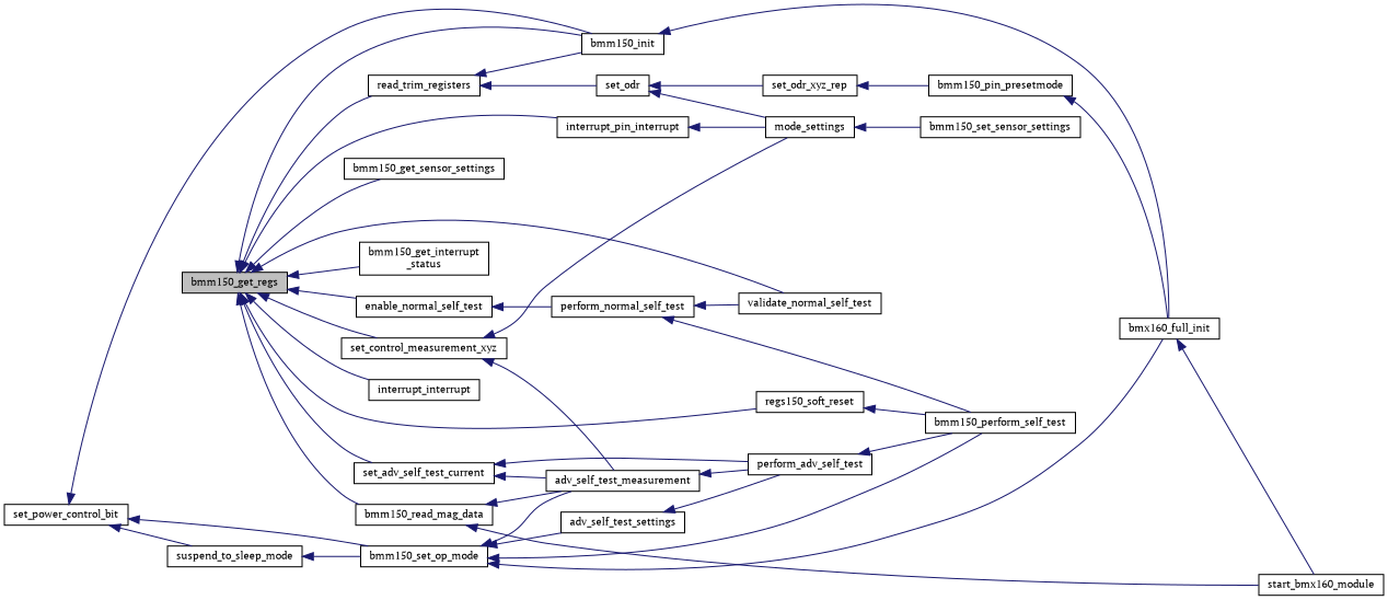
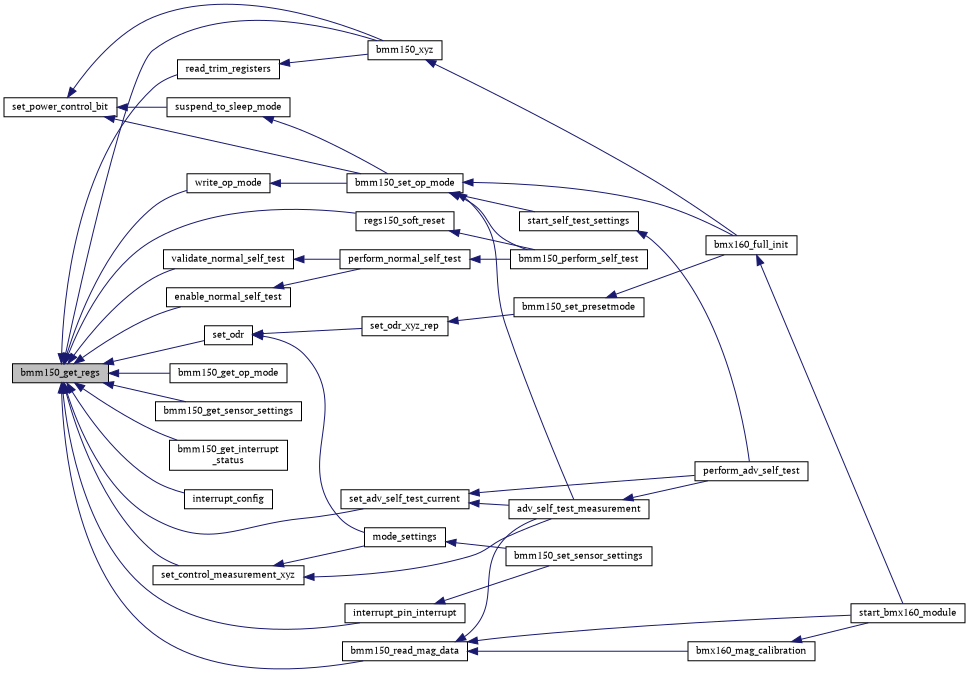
  digraph {
    fontname="PT Serif"
    rankdir=LR
    node [color=black fillcolor=white fontname="PT Serif" fontsize=10 shape=record style=filled]
    edge [color=midnightblue dir=back fontname="PT Serif" fontsize=10 labelfontname=Helvetica labelfontsize=10 style=solid]
    n1 [fillcolor=grey75 fontcolor=black height=0.2 label=bmm150_get_regs width=0.4]
-   n2 [height=0.2 label=bmm150_init width=0.4]
+   n2 [height=0.2 label=bmm150_xyz width=0.4]
    n3 [height=0.2 label=regs150_soft_reset width=0.4]
+   n4 [height=0.2 label=bmm150_get_op_mode width=0.4]
    n5 [height=0.2 label=bmm150_get_sensor_settings width=0.4]
    n6 [height=0.2 label=bmm150_read_mag_data width=0.4]
    n7 [height=0.2 label="bmm150_get_interrupt\l_status" width=0.4]
    n8 [height=0.2 label=read_trim_registers width=0.4]
+   n9 [height=0.2 label=write_op_mode width=0.4]
    n10 [height=0.2 label=set_odr width=0.4]
    n11 [height=0.2 label=set_control_measurement_xyz width=0.4]
    n12 [height=0.2 label=interrupt_pin_interrupt width=0.4]
-   n13 [height=0.2 label=interrupt_interrupt width=0.4]
+   n13 [height=0.2 label=interrupt_config width=0.4]
    n14 [height=0.2 label=enable_normal_self_test width=0.4]
    n15 [height=0.2 label=validate_normal_self_test width=0.4]
    n16 [height=0.2 label=set_adv_self_test_current width=0.4]
    n17 [height=0.2 label=bmx160_full_init width=0.4]
    n18 [height=0.2 label=bmm150_perform_self_test width=0.4]
    n19 [height=0.2 label=start_bmx160_module width=0.4]
    n20 [height=0.2 label=adv_self_test_measurement width=0.4]
+   n21 [height=0.2 label=bmx160_mag_calibration width=0.4]
    n22 [height=0.2 label=set_power_control_bit width=0.4]
    n23 [height=0.2 label=bmm150_set_op_mode width=0.4]
    n24 [height=0.2 label=suspend_to_sleep_mode width=0.4]
    n25 [height=0.2 label=set_odr_xyz_rep width=0.4]
    n26 [height=0.2 label=mode_settings width=0.4]
    n27 [height=0.2 label=bmm150_set_sensor_settings width=0.4]
    n28 [height=0.2 label=perform_normal_self_test width=0.4]
    n29 [height=0.2 label=perform_adv_self_test width=0.4]
-   n30 [height=0.2 label=adv_self_test_settings width=0.4]
-   n31 [height=0.2 label=bmm150_pin_presetmode width=0.4]
+   n30 [height=0.2 label=start_self_test_settings width=0.4]
+   n31 [height=0.2 label=bmm150_set_presetmode width=0.4]
    n1 -> n2
    n1 -> n3
+   n1 -> n4
    n1 -> n5
    n1 -> n6
    n1 -> n7
    n1 -> n8
-   n8 -> n10
+   n1 -> n9
+   n1 -> n10
    n1 -> n11
    n1 -> n12
    n1 -> n13
    n1 -> n14
    n1 -> n15
    n1 -> n16
    n2 -> n17
    n3 -> n18
    n6 -> n19
    n6 -> n20
+   n6 -> n21
    n8 -> n2
+   n9 -> n23
    n10 -> n25
    n10 -> n26
    n11 -> n20
    n11 -> n26
-   n12 -> n26
+   n12 -> n27
    n14 -> n28
-   n28 -> n15
+   n15 -> n28
    n16 -> n20
    n16 -> n29
    n17 -> n19
    n20 -> n29
+   n21 -> n19
    n22 -> n2
    n22 -> n23
    n22 -> n24
    n23 -> n17
    n23 -> n18
    n23 -> n20
    n23 -> n30
    n24 -> n23
    n25 -> n31
    n26 -> n27
    n28 -> n18
-   n29 -> n18
    n30 -> n29
    n31 -> n17
  }
